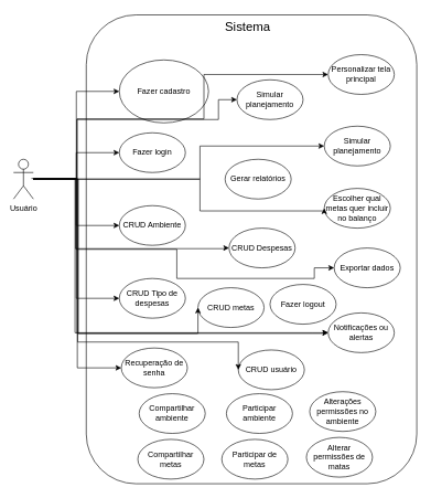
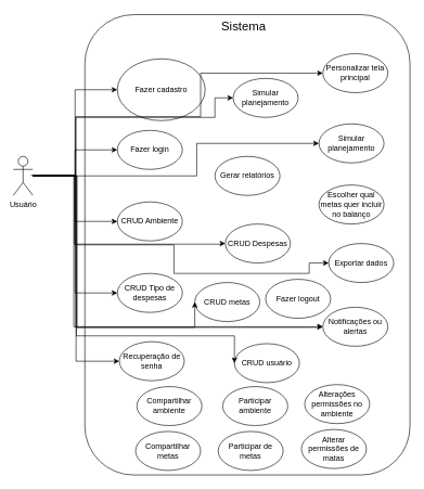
  <mxCell id="0" />
  <mxCell id="1" parent="0" />
  <mxCell id="2" value="" style="rounded=1;whiteSpace=wrap;html=1;fillColor=none;strokeColor=#000000;" vertex="1" parent="1"><mxGeometry x="130" y="22" width="500" height="708" as="geometry" /></mxCell>
  <mxCell id="3" style="edgeStyle=orthogonalEdgeStyle;rounded=0;orthogonalLoop=1;jettySize=auto;html=1;entryX=0;entryY=0.5;entryDx=0;entryDy=0;strokeColor=#000000;" edge="1" parent="1" source="18" target="20"><mxGeometry relative="1" as="geometry" /></mxCell>
  <mxCell id="4" style="edgeStyle=orthogonalEdgeStyle;rounded=0;orthogonalLoop=1;jettySize=auto;html=1;entryX=0;entryY=0.5;entryDx=0;entryDy=0;strokeColor=#000000;" edge="1" parent="1" source="18" target="21"><mxGeometry relative="1" as="geometry" /></mxCell>
  <mxCell id="5" style="edgeStyle=orthogonalEdgeStyle;rounded=0;orthogonalLoop=1;jettySize=auto;html=1;entryX=0;entryY=0.5;entryDx=0;entryDy=0;strokeColor=#000000;" edge="1" parent="1" source="18" target="22"><mxGeometry relative="1" as="geometry" /></mxCell>
  <mxCell id="6" style="edgeStyle=orthogonalEdgeStyle;rounded=0;orthogonalLoop=1;jettySize=auto;html=1;entryX=0;entryY=0.5;entryDx=0;entryDy=0;strokeColor=#000000;" edge="1" parent="1" source="18" target="23"><mxGeometry relative="1" as="geometry" /></mxCell>
  <mxCell id="7" style="edgeStyle=orthogonalEdgeStyle;rounded=0;orthogonalLoop=1;jettySize=auto;html=1;entryX=0;entryY=0.5;entryDx=0;entryDy=0;strokeColor=#000000;" edge="1" parent="1" source="18" target="25"><mxGeometry relative="1" as="geometry"><Array as="points"><mxPoint x="116" y="270" /><mxPoint x="116" y="180" /><mxPoint x="330" y="180" /><mxPoint x="330" y="150" /></Array></mxGeometry></mxCell>
  <mxCell id="8" style="edgeStyle=orthogonalEdgeStyle;rounded=0;orthogonalLoop=1;jettySize=auto;html=1;entryX=0;entryY=0.5;entryDx=0;entryDy=0;strokeColor=#000000;" edge="1" parent="1" source="18" target="24"><mxGeometry relative="1" as="geometry"><Array as="points"><mxPoint x="114" y="270" /><mxPoint x="114" y="375" /><mxPoint x="340" y="375" /></Array></mxGeometry></mxCell>
- <mxCell id="9" style="edgeStyle=orthogonalEdgeStyle;rounded=0;orthogonalLoop=1;jettySize=auto;html=1;entryX=0;entryY=0.5;entryDx=0;entryDy=0;strokeColor=#000000;" edge="1" parent="1" source="18" target="30"><mxGeometry relative="1" as="geometry"><Array as="points"><mxPoint x="302" y="270" /><mxPoint x="302" y="318" /><mxPoint x="490" y="318" /></Array></mxGeometry></mxCell>
  <mxCell id="10" style="edgeStyle=orthogonalEdgeStyle;rounded=0;orthogonalLoop=1;jettySize=auto;html=1;entryX=0;entryY=0.5;entryDx=0;entryDy=0;strokeColor=#000000;" edge="1" parent="1" source="18" target="29"><mxGeometry relative="1" as="geometry"><Array as="points"><mxPoint x="302" y="270" /><mxPoint x="302" y="220" /></Array></mxGeometry></mxCell>
  <mxCell id="11" style="edgeStyle=orthogonalEdgeStyle;rounded=0;orthogonalLoop=1;jettySize=auto;html=1;entryX=0;entryY=0.5;entryDx=0;entryDy=0;strokeColor=#000000;" edge="1" parent="1" source="18" target="28"><mxGeometry relative="1" as="geometry"><Array as="points"><mxPoint x="116" y="270" /><mxPoint x="116" y="179" /><mxPoint x="308" y="179" /><mxPoint x="308" y="112" /><mxPoint x="490" y="112" /></Array></mxGeometry></mxCell>
  <mxCell id="12" style="edgeStyle=orthogonalEdgeStyle;rounded=0;orthogonalLoop=1;jettySize=auto;html=1;entryX=0;entryY=0.5;entryDx=0;entryDy=0;strokeColor=#000000;" edge="1" parent="1" target="31"><mxGeometry relative="1" as="geometry"><mxPoint x="47" y="269" as="sourcePoint" /><mxPoint x="496" y="403" as="targetPoint" /><Array as="points"><mxPoint x="115" y="269" /><mxPoint x="115" y="376" /><mxPoint x="267" y="376" /><mxPoint x="267" y="420" /><mxPoint x="475" y="420" /><mxPoint x="475" y="404" /></Array></mxGeometry></mxCell>
  <mxCell id="13" style="edgeStyle=orthogonalEdgeStyle;rounded=0;orthogonalLoop=1;jettySize=auto;html=1;entryX=0;entryY=0.5;entryDx=0;entryDy=0;strokeColor=#000000;" edge="1" parent="1" source="18" target="34"><mxGeometry relative="1" as="geometry" /></mxCell>
  <mxCell id="14" style="edgeStyle=orthogonalEdgeStyle;rounded=0;orthogonalLoop=1;jettySize=auto;html=1;entryX=0;entryY=0.5;entryDx=0;entryDy=0;strokeColor=#000000;" edge="1" parent="1" source="18" target="27"><mxGeometry relative="1" as="geometry"><Array as="points"><mxPoint x="116" y="270" /><mxPoint x="116" y="503" /><mxPoint x="299" y="503" /></Array></mxGeometry></mxCell>
  <mxCell id="15" style="edgeStyle=orthogonalEdgeStyle;rounded=0;orthogonalLoop=1;jettySize=auto;html=1;entryX=0;entryY=0.5;entryDx=0;entryDy=0;strokeColor=#000000;" edge="1" parent="1" source="18" target="32"><mxGeometry relative="1" as="geometry"><Array as="points"><mxPoint x="117" y="270" /><mxPoint x="117" y="516" /><mxPoint x="360" y="516" /></Array></mxGeometry></mxCell>
  <mxCell id="16" style="edgeStyle=orthogonalEdgeStyle;rounded=0;orthogonalLoop=1;jettySize=auto;html=1;entryX=0;entryY=0.5;entryDx=0;entryDy=0;" edge="1" parent="1" source="18" target="33"><mxGeometry relative="1" as="geometry"><Array as="points"><mxPoint x="113" y="270" /><mxPoint x="113" y="502" /><mxPoint x="473" y="502" /></Array></mxGeometry></mxCell>
  <mxCell id="17" style="edgeStyle=orthogonalEdgeStyle;rounded=0;orthogonalLoop=1;jettySize=auto;html=1;entryX=0;entryY=0.5;entryDx=0;entryDy=0;strokeColor=#000000;" edge="1" parent="1" source="18" target="33"><mxGeometry relative="1" as="geometry"><Array as="points"><mxPoint x="118" y="270" /><mxPoint x="118" y="503" /><mxPoint x="487" y="503" /></Array></mxGeometry></mxCell>
  <mxCell id="18" value="&lt;font style=&quot;color: rgb(0, 0, 0);&quot;&gt;Usuário&lt;/font&gt;" style="shape=umlActor;verticalLabelPosition=bottom;verticalAlign=top;html=1;fillColor=#FFFFFF;strokeColor=#000000;" vertex="1" parent="1"><mxGeometry x="20" y="240" width="30" height="60" as="geometry" /></mxCell>
  <mxCell id="19" value="&lt;font style=&quot;color: rgb(0, 0, 0); font-size: 19px;&quot;&gt;Sistema&lt;/font&gt;" style="text;html=1;align=center;verticalAlign=middle;resizable=0;points=[];autosize=1;strokeColor=none;fillColor=none;" vertex="1" parent="1"><mxGeometry x="329" y="20" width="90" height="40" as="geometry" /></mxCell>
  <mxCell id="20" value="&lt;font style=&quot;color: rgb(0, 0, 0);&quot;&gt;Fazer cadastro&lt;/font&gt;" style="ellipse;whiteSpace=wrap;html=1;fillColor=none;strokeColor=#000000;" vertex="1" parent="1"><mxGeometry x="180" y="90" width="135" height="95" as="geometry" /></mxCell>
  <mxCell id="21" value="&lt;font style=&quot;color: rgb(0, 0, 0);&quot;&gt;Fazer login&lt;/font&gt;" style="ellipse;whiteSpace=wrap;html=1;fillColor=none;strokeColor=#000000;" vertex="1" parent="1"><mxGeometry x="180" y="200" width="100" height="60" as="geometry" /></mxCell>
  <mxCell id="22" value="&lt;font style=&quot;color: rgb(0, 0, 0);&quot;&gt;CRUD Ambiente&lt;/font&gt;" style="ellipse;whiteSpace=wrap;html=1;fillColor=none;strokeColor=#000000;" vertex="1" parent="1"><mxGeometry x="180" y="310" width="100" height="60" as="geometry" /></mxCell>
  <mxCell id="23" value="&lt;font style=&quot;color: rgb(0, 0, 0);&quot;&gt;CRUD Tipo de despesas&lt;/font&gt;" style="ellipse;whiteSpace=wrap;html=1;fillColor=none;strokeColor=#000000;" vertex="1" parent="1"><mxGeometry x="180" y="420" width="100" height="60" as="geometry" /></mxCell>
  <mxCell id="24" value="&lt;font style=&quot;color: rgb(0, 0, 0);&quot;&gt;CRUD Despesas&lt;/font&gt;" style="ellipse;whiteSpace=wrap;html=1;fillColor=none;strokeColor=#000000;" vertex="1" parent="1"><mxGeometry x="346" y="344" width="100" height="60" as="geometry" /></mxCell>
  <mxCell id="25" value="&lt;font style=&quot;color: rgb(0, 0, 0);&quot;&gt;Simular planejamento&lt;/font&gt;" style="ellipse;whiteSpace=wrap;html=1;fillColor=none;strokeColor=#000000;" vertex="1" parent="1"><mxGeometry x="358" y="120" width="100" height="60" as="geometry" /></mxCell>
- <mxCell id="26" value="&lt;font color=&quot;#000000&quot;&gt;Gerar relatórios&lt;/font&gt;" style="ellipse;whiteSpace=wrap;html=1;fillColor=none;strokeColor=#000000;" vertex="1" parent="1"><mxGeometry x="340" y="240" width="100" height="60" as="geometry" /></mxCell>
+ <mxCell id="26" value="&lt;font color=&quot;#000000&quot;&gt;Gerar relatórios&lt;/font&gt;" style="ellipse;whiteSpace=wrap;html=1;fillColor=none;strokeColor=#000000;" vertex="1" parent="1"><mxGeometry x="330" y="240" width="100" height="60" as="geometry" /></mxCell>
  <mxCell id="27" value="&lt;font color=&quot;#000000&quot;&gt;CRUD metas&lt;/font&gt;" style="ellipse;whiteSpace=wrap;html=1;fillColor=none;strokeColor=#000000;" vertex="1" parent="1"><mxGeometry x="299" y="434" width="100" height="60" as="geometry" /></mxCell>
  <mxCell id="28" value="&lt;font style=&quot;color: rgb(0, 0, 0);&quot;&gt;Personalizar tela principal&lt;/font&gt;" style="ellipse;whiteSpace=wrap;html=1;fillColor=none;strokeColor=#000000;" vertex="1" parent="1"><mxGeometry x="496" y="82" width="100" height="60" as="geometry" /></mxCell>
  <mxCell id="29" value="&lt;font style=&quot;color: rgb(0, 0, 0);&quot;&gt;Simular planejamento&lt;/font&gt;" style="ellipse;whiteSpace=wrap;html=1;fillColor=none;strokeColor=#000000;" vertex="1" parent="1"><mxGeometry x="490" y="190" width="100" height="60" as="geometry" /></mxCell>
  <mxCell id="30" value="&lt;font color=&quot;#000000&quot;&gt;Escolher qual metas quer incluir no balanço&lt;/font&gt;" style="ellipse;whiteSpace=wrap;html=1;fillColor=none;strokeColor=#000000;" vertex="1" parent="1"><mxGeometry x="490" y="284" width="100" height="60" as="geometry" /></mxCell>
  <mxCell id="31" value="&lt;font color=&quot;#000000&quot;&gt;Exportar dados&lt;/font&gt;" style="ellipse;whiteSpace=wrap;html=1;fillColor=none;strokeColor=#000000;" vertex="1" parent="1"><mxGeometry x="505" y="374" width="100" height="60" as="geometry" /></mxCell>
  <mxCell id="32" value="&lt;font color=&quot;#000000&quot;&gt;CRUD usuário&lt;/font&gt;" style="ellipse;whiteSpace=wrap;html=1;fillColor=none;strokeColor=#000000;" vertex="1" parent="1"><mxGeometry x="360" y="528" width="100" height="60" as="geometry" /></mxCell>
  <mxCell id="33" value="&lt;font color=&quot;#000000&quot;&gt;Notificações ou alertas&lt;/font&gt;" style="ellipse;whiteSpace=wrap;html=1;fillColor=none;strokeColor=#000000;" vertex="1" parent="1"><mxGeometry x="496" y="472" width="100" height="60" as="geometry" /></mxCell>
  <mxCell id="34" value="&lt;font color=&quot;#000000&quot;&gt;Recuperação de senha&lt;/font&gt;" style="ellipse;whiteSpace=wrap;html=1;fillColor=none;strokeColor=#000000;" vertex="1" parent="1"><mxGeometry x="183" y="525" width="100" height="60" as="geometry" /></mxCell>
  <mxCell id="35" value="&lt;font color=&quot;#000000&quot;&gt;Fazer logout&lt;/font&gt;" style="ellipse;whiteSpace=wrap;html=1;fillColor=none;strokeColor=#000000;" vertex="1" parent="1"><mxGeometry x="408" y="429" width="100" height="60" as="geometry" /></mxCell>
  <mxCell id="36" value="&lt;font color=&quot;#000000&quot;&gt;Compartilhar ambiente&lt;/font&gt;" style="ellipse;whiteSpace=wrap;html=1;fillColor=none;strokeColor=#000000;" vertex="1" parent="1"><mxGeometry x="210" y="594" width="100" height="60" as="geometry" /></mxCell>
  <mxCell id="37" value="&lt;font color=&quot;#000000&quot;&gt;Participar ambiente&lt;/font&gt;" style="ellipse;whiteSpace=wrap;html=1;fillColor=none;strokeColor=#000000;" vertex="1" parent="1"><mxGeometry x="342" y="594" width="100" height="60" as="geometry" /></mxCell>
  <mxCell id="38" value="&lt;font color=&quot;#000000&quot;&gt;Alterações permissões no ambiente&lt;/font&gt;" style="ellipse;whiteSpace=wrap;html=1;fillColor=none;strokeColor=#000000;" vertex="1" parent="1"><mxGeometry x="468" y="591" width="100" height="60" as="geometry" /></mxCell>
  <mxCell id="39" value="&lt;font color=&quot;#000000&quot;&gt;Compartilhar metas&lt;/font&gt;" style="ellipse;whiteSpace=wrap;html=1;fillColor=none;strokeColor=#000000;" vertex="1" parent="1"><mxGeometry x="208" y="663" width="100" height="60" as="geometry" /></mxCell>
  <mxCell id="40" value="&lt;font color=&quot;#000000&quot;&gt;Alterar permissões de matas&lt;/font&gt;" style="ellipse;whiteSpace=wrap;html=1;fillColor=none;strokeColor=#000000;" vertex="1" parent="1"><mxGeometry x="463" y="660" width="100" height="60" as="geometry" /></mxCell>
  <mxCell id="41" value="&lt;font color=&quot;#000000&quot;&gt;Participar de metas&lt;/font&gt;" style="ellipse;whiteSpace=wrap;html=1;fillColor=none;strokeColor=#000000;" vertex="1" parent="1"><mxGeometry x="335" y="663" width="100" height="60" as="geometry" /></mxCell>
